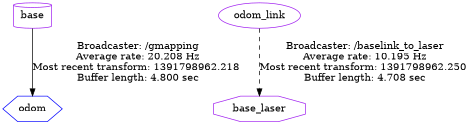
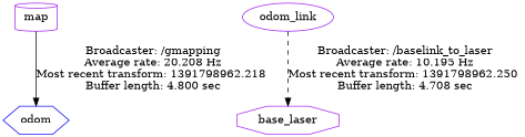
  digraph {
    node [color=purple]
-   map [shape=cylinder label=base]
+   map [shape=cylinder]
    odom [color=blue shape=hexagon]
    n3 [label=odom_link shape=ellipse]
    base_laser [shape=octagon]
    map -> odom [label="Broadcaster: /gmapping\nAverage rate: 20.208 Hz\nMost recent transform: 1391798962.218 \nBuffer length: 4.800 sec\n" style=solid]
    n3 -> base_laser [label="Broadcaster: /baselink_to_laser\nAverage rate: 10.195 Hz\nMost recent transform: 1391798962.250 \nBuffer length: 4.708 sec\n" style=dashed]
  }
